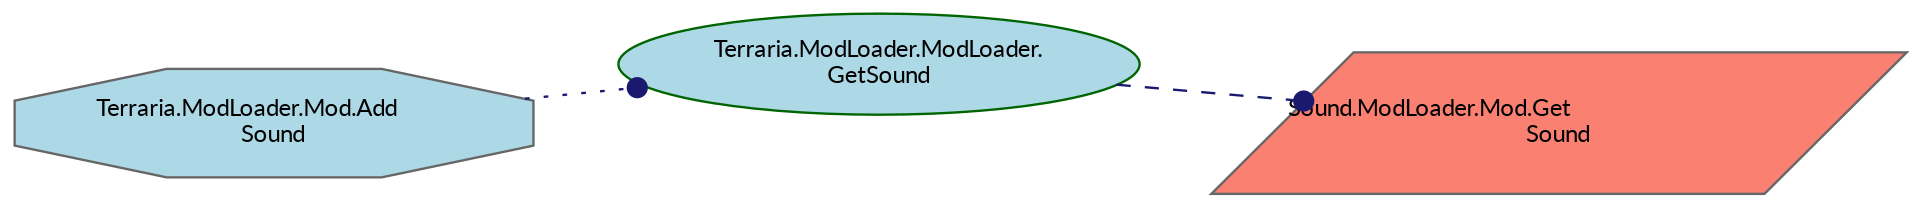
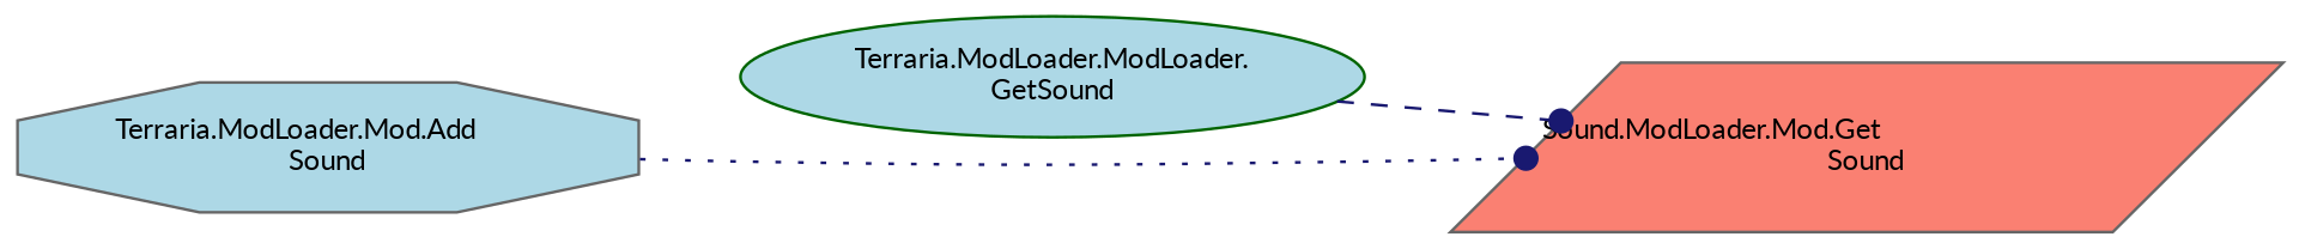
  digraph {
    fontname=Lato
    rankdir=LR
    node [color=gray40 fillcolor=lightblue fontname=Lato fontsize=10 style=filled]
    edge [arrowhead=dot color=midnightblue fontname=Lato fontsize=10 labelfontname=Helvetica labelfontsize=10]
    n1 [fontcolor=black height=0.2 label="Terraria.ModLoader.Mod.Add\lSound" shape=octagon width=0.4]
    n2 [color=darkgreen height=0.2 label="Terraria.ModLoader.ModLoader.\lGetSound" shape=ellipse width=0.4]
    n3 [fillcolor=salmon height=0.2 label="Sound.ModLoader.Mod.Get\lSound" shape=parallelogram width=0.4]
-   n1 -> n2 [style=dotted]
+   n1 -> n3 [style=dotted]
    n2 -> n3 [style=dashed]
  }
